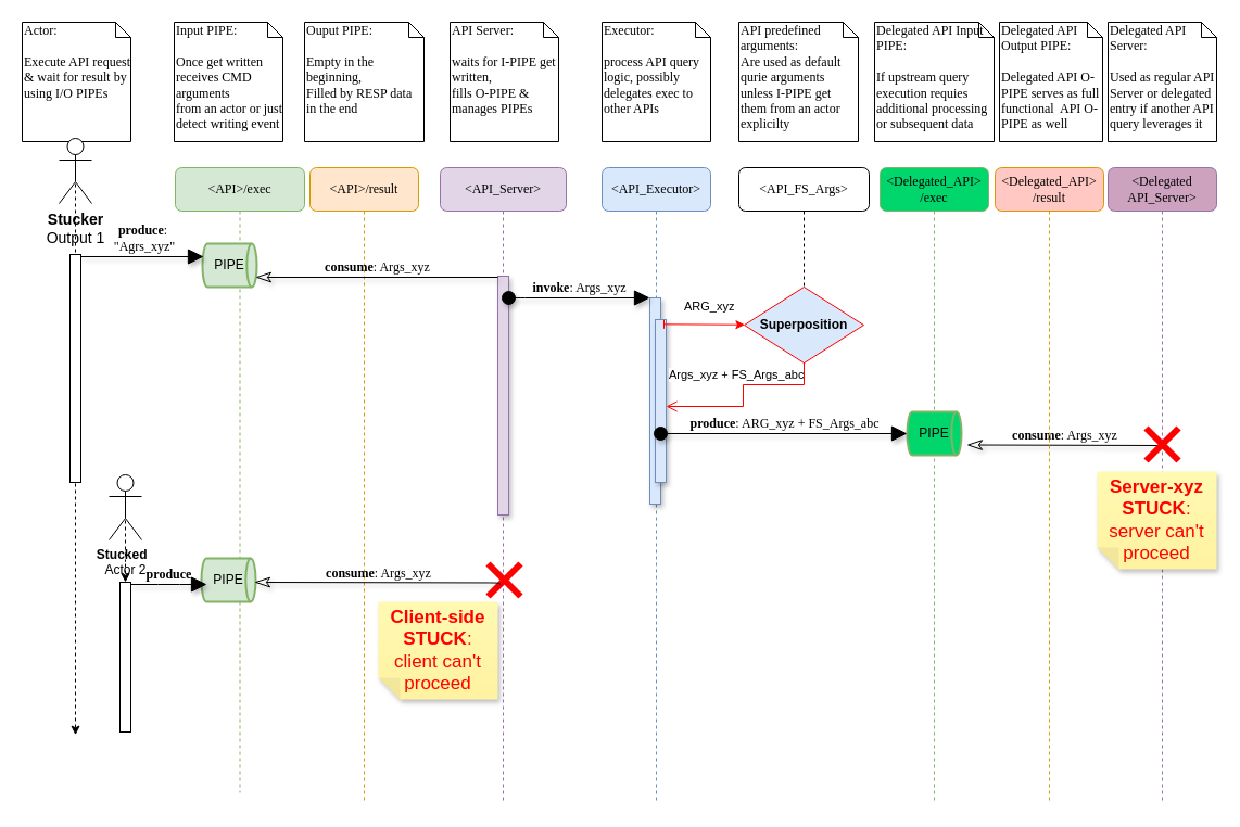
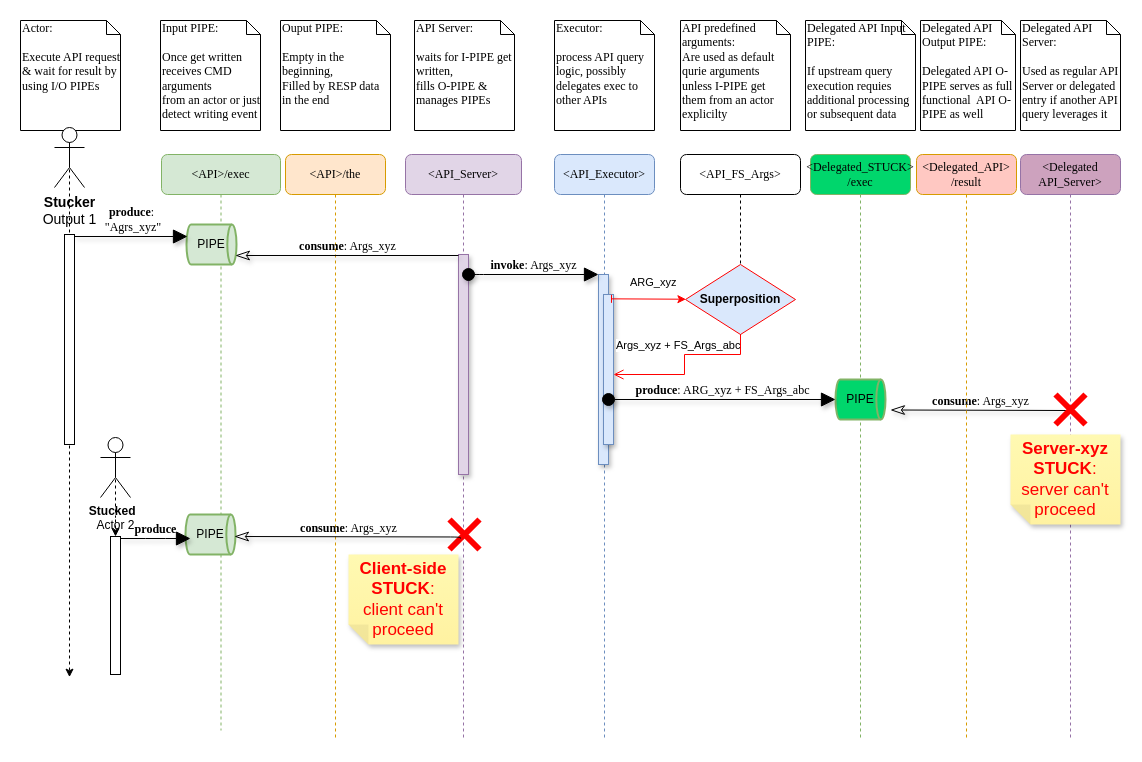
  <mxCell id="0" />
  <mxCell id="1" parent="0" />
  <mxCell id="2" style="edgeStyle=orthogonalEdgeStyle;rounded=0;orthogonalLoop=1;jettySize=auto;html=1;exitX=0.5;exitY=0.5;exitDx=0;exitDy=0;exitPerimeter=0;dashed=1;" edge="1" parent="1" source="44" target="42"><mxGeometry relative="1" as="geometry"><mxPoint x="115" y="786" as="targetPoint" /><mxPoint x="79" y="246" as="sourcePoint" /><Array as="points" /></mxGeometry></mxCell>
  <mxCell id="3" value="t" style="edgeStyle=orthogonalEdgeStyle;rounded=0;orthogonalLoop=1;jettySize=auto;html=1;exitX=0.5;exitY=0.5;exitDx=0;exitDy=0;exitPerimeter=0;dashed=1;entryX=0.4;entryY=0.833;entryDx=0;entryDy=0;entryPerimeter=0;" edge="1" parent="1" source="41"><mxGeometry relative="1" as="geometry"><mxPoint x="69" y="676.64" as="targetPoint" /></mxGeometry></mxCell>
  <mxCell id="4" value="&amp;lt;API&amp;gt;/exec" style="shape=umlLifeline;perimeter=lifelinePerimeter;whiteSpace=wrap;html=1;container=1;collapsible=0;recursiveResize=0;outlineConnect=0;rounded=1;shadow=0;comic=0;labelBackgroundColor=none;strokeWidth=1;fontFamily=Verdana;fontSize=12;align=center;fillColor=#d5e8d4;strokeColor=#82b366;" vertex="1" parent="1"><mxGeometry x="161" y="154" width="119" height="576" as="geometry" /></mxCell>
  <mxCell id="5" value="PIPE" style="strokeWidth=2;html=1;shape=mxgraph.flowchart.direct_data;whiteSpace=wrap;fillColor=#d5e8d4;strokeColor=#82b366;" vertex="1" parent="4"><mxGeometry x="25" y="70" width="50" height="40" as="geometry" /></mxCell>
  <mxCell id="6" value="PIPE" style="strokeWidth=2;html=1;shape=mxgraph.flowchart.direct_data;whiteSpace=wrap;fillColor=#d5e8d4;strokeColor=#82b366;" vertex="1" parent="4"><mxGeometry x="24" y="360" width="50" height="40" as="geometry" /></mxCell>
  <mxCell id="7" value="&amp;lt;API_Server&amp;gt;" style="shape=umlLifeline;perimeter=lifelinePerimeter;whiteSpace=wrap;html=1;container=1;collapsible=0;recursiveResize=0;outlineConnect=0;rounded=1;shadow=0;comic=0;labelBackgroundColor=none;strokeWidth=1;fontFamily=Verdana;fontSize=12;align=center;fillColor=#e1d5e7;strokeColor=#9673a6;" vertex="1" parent="1"><mxGeometry x="405" y="154" width="116" height="586" as="geometry" /></mxCell>
  <mxCell id="8" value="" style="shape=umlDestroy;whiteSpace=wrap;html=1;strokeWidth=6;targetShapes=umlLifeline;strokeColor=#FF0000;" vertex="1" parent="7"><mxGeometry x="44" y="365" width="30" height="30" as="geometry" /></mxCell>
  <mxCell id="9" value="&lt;b&gt;Client-side STUCK&lt;/b&gt;:&lt;br&gt;client can't proceed" style="shape=note;whiteSpace=wrap;html=1;backgroundOutline=1;fontColor=#FF0000;darkOpacity=0.05;fillColor=#FFF9B2;strokeColor=none;fillStyle=solid;direction=west;gradientDirection=north;gradientColor=#FFF2A1;shadow=1;size=20;pointerEvents=1;fontSize=17;" vertex="1" parent="7"><mxGeometry x="-57" y="400" width="110" height="90" as="geometry" /></mxCell>
  <mxCell id="10" value="&amp;lt;API_Executor&amp;gt;" style="shape=umlLifeline;perimeter=lifelinePerimeter;whiteSpace=wrap;html=1;container=1;collapsible=0;recursiveResize=0;outlineConnect=0;rounded=1;shadow=0;comic=0;labelBackgroundColor=none;strokeWidth=1;fontFamily=Verdana;fontSize=12;align=center;fillColor=#dae8fc;strokeColor=#6c8ebf;" vertex="1" parent="1"><mxGeometry x="554" y="154" width="100" height="586" as="geometry" /></mxCell>
- <mxCell id="11" value="&amp;lt;Delegated_&lt;span style=&quot;background-color: initial;&quot;&gt;API&amp;gt;&lt;/span&gt;&lt;div&gt;&lt;span style=&quot;background-color: initial;&quot;&gt;/exec&lt;/span&gt;&lt;/div&gt;" style="shape=umlLifeline;perimeter=lifelinePerimeter;whiteSpace=wrap;html=1;container=1;collapsible=0;recursiveResize=0;outlineConnect=0;rounded=1;shadow=0;comic=0;labelBackgroundColor=none;strokeWidth=1;fontFamily=Verdana;fontSize=12;align=center;fillColor=#00D66C;strokeColor=#82b366;" vertex="1" parent="1"><mxGeometry x="810" y="154" width="100" height="586" as="geometry" /></mxCell>
+ <mxCell id="11" value="&amp;lt;Delegated_&lt;span style=&quot;background-color: initial;&quot;&gt;STUCK&amp;gt;&lt;/span&gt;&lt;div&gt;&lt;span style=&quot;background-color: initial;&quot;&gt;/exec&lt;/span&gt;&lt;/div&gt;" style="shape=umlLifeline;perimeter=lifelinePerimeter;whiteSpace=wrap;html=1;container=1;collapsible=0;recursiveResize=0;outlineConnect=0;rounded=1;shadow=0;comic=0;labelBackgroundColor=none;strokeWidth=1;fontFamily=Verdana;fontSize=12;align=center;fillColor=#00D66C;strokeColor=#82b366;" vertex="1" parent="1"><mxGeometry x="810" y="154" width="100" height="586" as="geometry" /></mxCell>
  <mxCell id="12" value="PIPE" style="strokeWidth=2;html=1;shape=mxgraph.flowchart.direct_data;whiteSpace=wrap;fillColor=#00D66C;strokeColor=#82b366;" vertex="1" parent="11"><mxGeometry x="25" y="225" width="50" height="40" as="geometry" /></mxCell>
  <mxCell id="13" value="&amp;lt;Delegated&lt;div&gt;API_Server&amp;gt;&lt;/div&gt;" style="shape=umlLifeline;perimeter=lifelinePerimeter;whiteSpace=wrap;html=1;container=1;collapsible=0;recursiveResize=0;outlineConnect=0;rounded=1;shadow=0;comic=0;labelBackgroundColor=none;strokeWidth=1;fontFamily=Verdana;fontSize=12;align=center;fillColor=#CDA2BE;strokeColor=#9673a6;" vertex="1" parent="1"><mxGeometry x="1020" y="154" width="100" height="586" as="geometry" /></mxCell>
  <mxCell id="14" value="&lt;b&gt;consume&lt;/b&gt;: Args_xyz" style="html=1;verticalAlign=bottom;endArrow=none;labelBackgroundColor=none;fontFamily=Verdana;fontSize=12;edgeStyle=elbowEdgeStyle;elbow=vertical;startArrow=classicThin;startFill=0;startSize=12;endFill=0;endSize=6;sourcePerimeterSpacing=0;jumpStyle=none;shadow=1;exitX=0.98;exitY=0.775;exitDx=0;exitDy=0;exitPerimeter=0;" edge="1" parent="13" target="13"><mxGeometry relative="1" as="geometry"><mxPoint x="-130" y="255.5" as="sourcePoint" /><mxPoint x="93" y="254.5" as="targetPoint" /><Array as="points"><mxPoint x="-130" y="256" /></Array></mxGeometry></mxCell>
  <mxCell id="15" value="" style="shape=umlDestroy;whiteSpace=wrap;html=1;strokeWidth=6;targetShapes=umlLifeline;strokeColor=#FF0000;" vertex="1" parent="13"><mxGeometry x="35" y="240" width="30" height="30" as="geometry" /></mxCell>
  <mxCell id="16" value="&lt;b&gt;Server-xyz STUCK&lt;/b&gt;:&lt;div&gt;server can't proceed&lt;/div&gt;" style="shape=note;whiteSpace=wrap;html=1;backgroundOutline=1;fontColor=#FF0000;darkOpacity=0.05;fillColor=#FFF9B2;strokeColor=none;fillStyle=solid;direction=west;gradientDirection=north;gradientColor=#FFF2A1;shadow=1;size=20;pointerEvents=1;fontSize=17;" vertex="1" parent="13"><mxGeometry x="-10" y="280" width="110" height="90" as="geometry" /></mxCell>
  <mxCell id="17" value="Actor:&lt;div&gt;&lt;br&gt;&lt;div&gt;Execute API request &amp;amp; wait for result by using I/O PIPEs&lt;/div&gt;&lt;/div&gt;" style="shape=note;whiteSpace=wrap;html=1;size=14;verticalAlign=top;align=left;spacingTop=-6;rounded=0;shadow=0;comic=0;labelBackgroundColor=none;strokeWidth=1;fontFamily=Verdana;fontSize=12" vertex="1" parent="1"><mxGeometry y="20" width="100" height="110" as="geometry" x="20" /></mxCell>
  <mxCell id="18" value="Input PIPE:&lt;div&gt;&lt;br&gt;&lt;div&gt;Once get written receives CMD arguments&lt;br&gt;from an actor or just detect writing event&lt;/div&gt;&lt;/div&gt;" style="shape=note;whiteSpace=wrap;html=1;size=14;verticalAlign=top;align=left;spacingTop=-6;rounded=0;shadow=0;comic=0;labelBackgroundColor=none;strokeWidth=1;fontFamily=Verdana;fontSize=12" vertex="1" parent="1"><mxGeometry x="160" y="20" width="100" height="110" as="geometry" /></mxCell>
  <mxCell id="19" value="API Server:&lt;div&gt;&lt;br&gt;&lt;div&gt;waits for I-PIPE get written,&lt;/div&gt;&lt;div&gt;fills O-PIPE &amp;amp; manages PIPEs&lt;/div&gt;&lt;/div&gt;" style="shape=note;whiteSpace=wrap;html=1;size=14;verticalAlign=top;align=left;spacingTop=-6;rounded=0;shadow=0;comic=0;labelBackgroundColor=none;strokeWidth=1;fontFamily=Verdana;fontSize=12" vertex="1" parent="1"><mxGeometry x="414" y="20" width="100" height="110" as="geometry" /></mxCell>
  <mxCell id="20" value="Executor:&lt;div&gt;&lt;br&gt;&lt;div&gt;process API query logic, possibly delegates exec to other APIs&lt;/div&gt;&lt;/div&gt;" style="shape=note;whiteSpace=wrap;html=1;size=14;verticalAlign=top;align=left;spacingTop=-6;rounded=0;shadow=0;comic=0;labelBackgroundColor=none;strokeWidth=1;fontFamily=Verdana;fontSize=12" vertex="1" parent="1"><mxGeometry x="554" y="20" width="100" height="110" as="geometry" /></mxCell>
  <mxCell id="21" value="Delegated API Input PIPE:&lt;div&gt;&lt;br&gt;&lt;div&gt;If upstream query execution requies additional processing or subsequent data&lt;/div&gt;&lt;/div&gt;" style="shape=note;whiteSpace=wrap;html=1;size=14;verticalAlign=top;align=left;spacingTop=-6;rounded=0;shadow=0;comic=0;labelBackgroundColor=none;strokeWidth=1;fontFamily=Verdana;fontSize=12" vertex="1" parent="1"><mxGeometry x="805" y="20" width="110" height="110" as="geometry" /></mxCell>
  <mxCell id="22" value="Delegated API Server:&lt;br&gt;&lt;br&gt;Used as regular API Server or delegated entry if another API query leverages it" style="shape=note;whiteSpace=wrap;html=1;size=14;verticalAlign=top;align=left;spacingTop=-6;rounded=0;shadow=0;comic=0;labelBackgroundColor=none;strokeWidth=1;fontFamily=Verdana;fontSize=12" vertex="1" parent="1"><mxGeometry x="1020" y="20" width="100" height="110" as="geometry" /></mxCell>
- <mxCell id="23" value="&amp;lt;API&amp;gt;/result" style="shape=umlLifeline;perimeter=lifelinePerimeter;whiteSpace=wrap;html=1;container=1;collapsible=0;recursiveResize=0;outlineConnect=0;rounded=1;shadow=0;comic=0;labelBackgroundColor=none;strokeWidth=1;fontFamily=Verdana;fontSize=12;align=center;fillColor=#ffe6cc;strokeColor=#d79b00;" vertex="1" parent="1"><mxGeometry x="285" y="154" width="100" height="586" as="geometry" /></mxCell>
+ <mxCell id="23" value="&amp;lt;API&amp;gt;/the" style="shape=umlLifeline;perimeter=lifelinePerimeter;whiteSpace=wrap;html=1;container=1;collapsible=0;recursiveResize=0;outlineConnect=0;rounded=1;shadow=0;comic=0;labelBackgroundColor=none;strokeWidth=1;fontFamily=Verdana;fontSize=12;align=center;fillColor=#ffe6cc;strokeColor=#d79b00;" vertex="1" parent="1"><mxGeometry x="285" y="154" width="100" height="586" as="geometry" /></mxCell>
  <mxCell id="24" value="&lt;b&gt;consume&lt;/b&gt;: Args_xyz" style="html=1;verticalAlign=bottom;endArrow=none;labelBackgroundColor=none;fontFamily=Verdana;fontSize=12;edgeStyle=elbowEdgeStyle;elbow=vertical;startArrow=classicThin;startFill=0;startSize=12;endFill=0;endSize=6;sourcePerimeterSpacing=0;jumpStyle=none;shadow=1;exitX=0.98;exitY=0.775;exitDx=0;exitDy=0;exitPerimeter=0;entryX=0.367;entryY=0.633;entryDx=0;entryDy=0;entryPerimeter=0;" edge="1" parent="23" target="8"><mxGeometry relative="1" as="geometry"><mxPoint x="-51" y="382" as="sourcePoint" /><mxPoint x="129" y="382.5" as="targetPoint" /><Array as="points"><mxPoint x="-51" y="382.5" /></Array></mxGeometry></mxCell>
  <mxCell id="25" value="Ouput PIPE:&lt;div&gt;&lt;br&gt;&lt;div&gt;Empty in the beginning,&lt;br&gt;Filled by RESP data in the end&lt;/div&gt;&lt;/div&gt;" style="shape=note;whiteSpace=wrap;html=1;size=14;verticalAlign=top;align=left;spacingTop=-6;rounded=0;shadow=0;comic=0;labelBackgroundColor=none;strokeWidth=1;fontFamily=Verdana;fontSize=12" vertex="1" parent="1"><mxGeometry x="280" y="20" width="110" height="110" as="geometry" /></mxCell>
  <mxCell id="26" value="" style="html=1;points=[];perimeter=orthogonalPerimeter;rounded=0;shadow=1;comic=0;labelBackgroundColor=none;strokeWidth=1;fontFamily=Verdana;fontSize=12;align=center;fillColor=#e1d5e7;strokeColor=#9673a6;" vertex="1" parent="1"><mxGeometry x="458" y="254" width="10" height="220" as="geometry" /></mxCell>
  <mxCell id="27" value="" style="html=1;points=[];perimeter=orthogonalPerimeter;rounded=0;shadow=0;comic=0;labelBackgroundColor=none;strokeWidth=1;fontFamily=Verdana;fontSize=12;align=right;" vertex="1" parent="1"><mxGeometry x="64" y="234" width="10" height="210" as="geometry" /></mxCell>
  <mxCell id="28" value="" style="html=1;points=[];perimeter=orthogonalPerimeter;rounded=0;shadow=1;comic=0;labelBackgroundColor=none;strokeWidth=1;fontFamily=Verdana;fontSize=12;align=center;fillColor=#dae8fc;strokeColor=#6c8ebf;" vertex="1" parent="1"><mxGeometry x="598" y="274" width="10" height="190" as="geometry" /></mxCell>
  <mxCell id="29" value="&lt;b&gt;invoke&lt;/b&gt;: Args_xyz" style="html=1;verticalAlign=bottom;endArrow=block;labelBackgroundColor=none;fontFamily=Verdana;fontSize=12;edgeStyle=elbowEdgeStyle;elbow=vertical;startArrow=oval;startFill=1;startSize=12;shadow=1;endSize=12;" edge="1" parent="1" source="26" target="28"><mxGeometry relative="1" as="geometry"><mxPoint x="523" y="274" as="sourcePoint" /><Array as="points"><mxPoint x="473" y="274" /></Array></mxGeometry></mxCell>
  <mxCell id="30" value="&lt;b style=&quot;font-size: 12px;&quot;&gt;produce&lt;/b&gt;:&lt;div&gt;&amp;nbsp;&quot;Agrs_xyz&quot;&lt;/div&gt;" style="html=1;verticalAlign=bottom;endArrow=block;entryX=0.02;entryY=0.3;labelBackgroundColor=none;fontFamily=Verdana;fontSize=12;edgeStyle=elbowEdgeStyle;elbow=vertical;shadow=1;endSize=12;entryDx=0;entryDy=0;entryPerimeter=0;" edge="1" parent="1" source="27" target="5"><mxGeometry relative="1" as="geometry"><mxPoint x="139" y="244" as="sourcePoint" /><mxPoint x="191" y="234" as="targetPoint" /></mxGeometry></mxCell>
  <mxCell id="31" value="&lt;b&gt;consume&lt;/b&gt;: Args_xyz" style="html=1;verticalAlign=bottom;endArrow=none;entryX=0;entryY=0;labelBackgroundColor=none;fontFamily=Verdana;fontSize=12;edgeStyle=elbowEdgeStyle;elbow=vertical;startArrow=classicThin;startFill=0;startSize=12;endFill=0;endSize=6;sourcePerimeterSpacing=0;jumpStyle=none;shadow=1;exitX=0.98;exitY=0.775;exitDx=0;exitDy=0;exitPerimeter=0;" edge="1" parent="1" source="5" target="26"><mxGeometry relative="1" as="geometry"><mxPoint x="231" y="254" as="sourcePoint" /></mxGeometry></mxCell>
  <mxCell id="32" value="" style="html=1;points=[];perimeter=orthogonalPerimeter;rounded=0;shadow=1;comic=0;labelBackgroundColor=none;strokeWidth=1;fontFamily=Verdana;fontSize=12;align=center;fillColor=#dae8fc;strokeColor=#6c8ebf;" vertex="1" parent="1"><mxGeometry x="603" y="294" width="10" height="150" as="geometry" /></mxCell>
  <mxCell id="33" value="&lt;b&gt;produce&lt;/b&gt;: ARG_xyz + FS_Args_abc" style="html=1;verticalAlign=bottom;endArrow=block;entryX=0;entryY=0.5;labelBackgroundColor=none;fontFamily=Verdana;fontSize=12;edgeStyle=elbowEdgeStyle;elbow=vertical;startArrow=oval;startFill=1;startSize=12;endSize=12;entryDx=0;entryDy=0;entryPerimeter=0;shadow=1;" edge="1" parent="1" source="28" target="12"><mxGeometry relative="1" as="geometry"><mxPoint x="663" y="284" as="sourcePoint" /><mxPoint x="854" y="394" as="targetPoint" /></mxGeometry></mxCell>
  <mxCell id="34" value="&amp;lt;API_FS_Args&amp;gt;" style="shape=umlLifeline;perimeter=lifelinePerimeter;whiteSpace=wrap;html=1;container=1;collapsible=0;recursiveResize=0;outlineConnect=0;rounded=1;shadow=0;comic=0;labelBackgroundColor=none;strokeWidth=1;fontFamily=Verdana;fontSize=12;align=center;" vertex="1" parent="1"><mxGeometry x="680" y="154" width="120" height="200" as="geometry" /></mxCell>
  <mxCell id="35" value="&lt;span style=&quot;background-color: initial;&quot;&gt;&lt;b&gt;Superposition&lt;/b&gt;&lt;/span&gt;" style="rhombus;whiteSpace=wrap;html=1;fontColor=#000000;fillColor=#dae8fc;strokeColor=#ff0000;align=center;" vertex="1" parent="34"><mxGeometry x="5" y="110" width="110" height="70" as="geometry" /></mxCell>
  <mxCell id="36" value="API predefined&amp;nbsp;&lt;div&gt;arguments:&lt;/div&gt;&lt;div&gt;Are used as default qurie arguments unless I-PIPE get them from an actor explicilty&lt;/div&gt;" style="shape=note;whiteSpace=wrap;html=1;size=14;verticalAlign=top;align=left;spacingTop=-6;rounded=0;shadow=0;comic=0;labelBackgroundColor=none;strokeWidth=1;fontFamily=Verdana;fontSize=12" vertex="1" parent="1"><mxGeometry x="680" y="20" width="110" height="110" as="geometry" /></mxCell>
  <mxCell id="37" value="Args_xyz + FS_Args_abc" style="edgeStyle=orthogonalEdgeStyle;html=1;align=left;verticalAlign=bottom;endArrow=open;endSize=8;strokeColor=#ff0000;rounded=0;exitX=0.5;exitY=1;exitDx=0;exitDy=0;" edge="1" parent="1" source="35" target="32"><mxGeometry x="0.988" y="-20" relative="1" as="geometry"><mxPoint x="654" y="344" as="targetPoint" /><Array as="points"><mxPoint x="684" y="354" /><mxPoint x="684" y="374" /></Array><mxPoint as="offset" /></mxGeometry></mxCell>
  <mxCell id="38" value="ARG_xyz" style="html=1;align=left;verticalAlign=middle;endArrow=baseDash;strokeColor=#ff0000;rounded=0;entryX=0.8;entryY=0.029;entryDx=0;entryDy=0;entryPerimeter=0;endFill=0;startArrow=classic;startFill=1;" edge="1" parent="1" source="35" target="32"><mxGeometry x="0.555" y="-16" relative="1" as="geometry"><mxPoint x="514" y="424" as="targetPoint" /><mxPoint as="offset" /></mxGeometry></mxCell>
  <mxCell id="39" value="&amp;lt;Delegated_API&amp;gt; /result" style="shape=umlLifeline;perimeter=lifelinePerimeter;whiteSpace=wrap;html=1;container=1;collapsible=0;recursiveResize=0;outlineConnect=0;rounded=1;shadow=0;comic=0;labelBackgroundColor=none;strokeWidth=1;fontFamily=Verdana;fontSize=12;align=center;fillColor=#FFC8C2;strokeColor=#d79b00;" vertex="1" parent="1"><mxGeometry x="916" y="154" width="100" height="586" as="geometry" /></mxCell>
  <mxCell id="40" value="Delegated API Output PIPE:&lt;div&gt;&lt;br&gt;&lt;/div&gt;&lt;div&gt;Delegated API O-PIPE serves as full functional&amp;nbsp; API O-PIPE as well&lt;/div&gt;" style="shape=note;whiteSpace=wrap;html=1;size=14;verticalAlign=top;align=left;spacingTop=-6;rounded=0;shadow=0;comic=0;labelBackgroundColor=none;strokeWidth=1;fontFamily=Verdana;fontSize=12" vertex="1" parent="1"><mxGeometry x="920" y="20" width="95" height="110" as="geometry" /></mxCell>
  <mxCell id="41" value="&lt;b&gt;Stucker&lt;/b&gt;&lt;br&gt;Output 1" style="shape=umlActor;verticalLabelPosition=bottom;verticalAlign=top;html=1;fontSize=14;fontColor=default;" vertex="1" parent="1"><mxGeometry x="54" y="127" width="30" height="60" as="geometry" /></mxCell>
  <mxCell id="42" value="" style="html=1;points=[];perimeter=orthogonalPerimeter;rounded=0;shadow=0;comic=0;labelBackgroundColor=none;strokeWidth=1;fontFamily=Verdana;fontSize=12;align=right;" vertex="1" parent="1"><mxGeometry x="110" y="536" width="10" height="138" as="geometry" /></mxCell>
  <mxCell id="43" value="&lt;b style=&quot;font-size: 12px;&quot;&gt;produce&lt;/b&gt;" style="html=1;verticalAlign=bottom;endArrow=block;labelBackgroundColor=none;fontFamily=Verdana;fontSize=12;edgeStyle=elbowEdgeStyle;elbow=vertical;shadow=1;endSize=12;" edge="1" parent="1" source="42"><mxGeometry relative="1" as="geometry"><mxPoint x="185" y="546" as="sourcePoint" /><mxPoint x="190" y="538" as="targetPoint" /></mxGeometry></mxCell>
  <mxCell id="44" value="&lt;b&gt;Stucked&lt;/b&gt;&amp;nbsp;&amp;nbsp;&lt;div&gt;Actor 2&lt;/div&gt;" style="shape=umlActor;verticalLabelPosition=bottom;verticalAlign=top;html=1;" vertex="1" parent="1"><mxGeometry x="100" y="437" width="30" height="60" as="geometry" /></mxCell>
